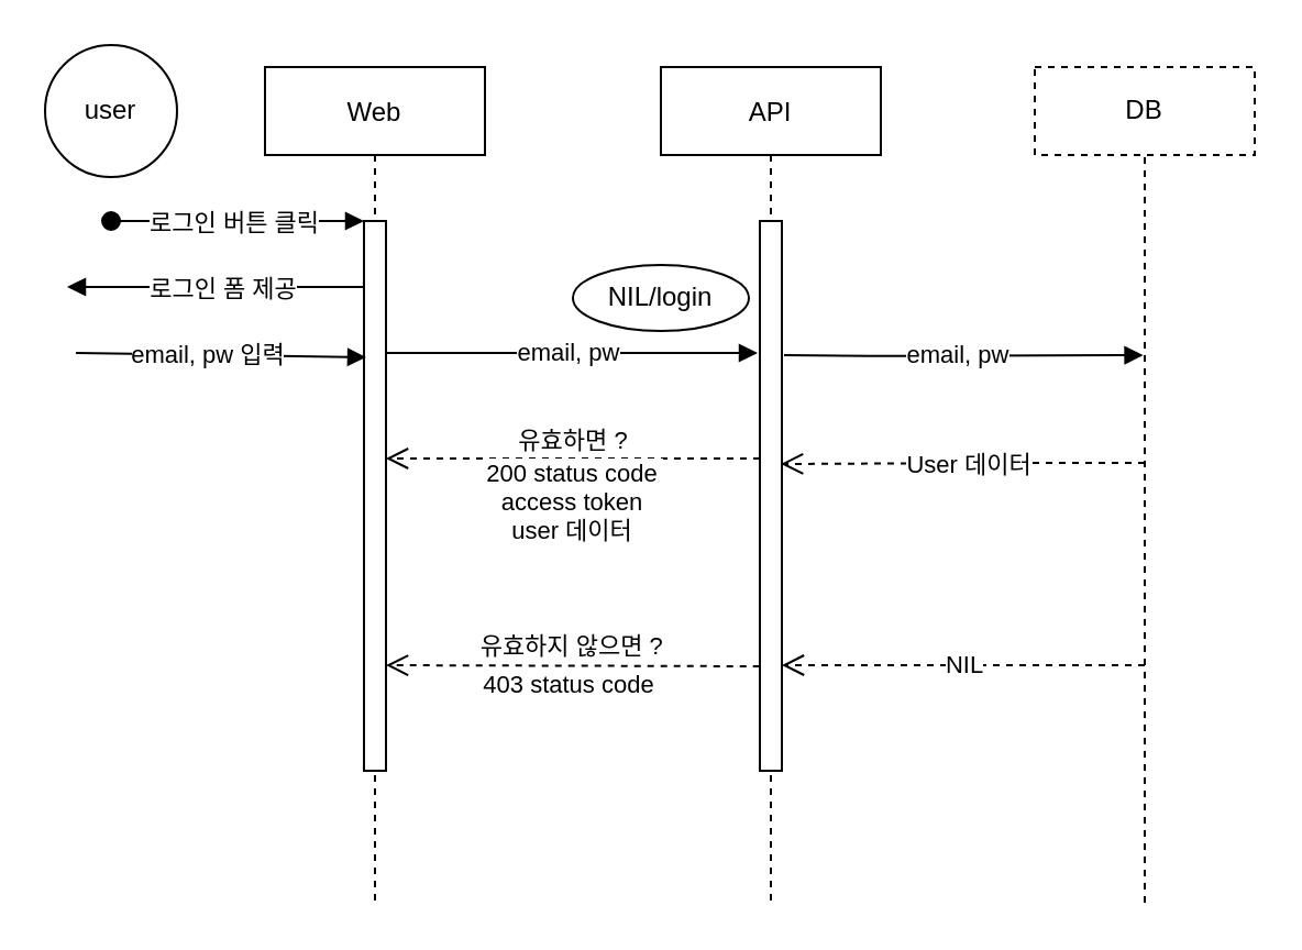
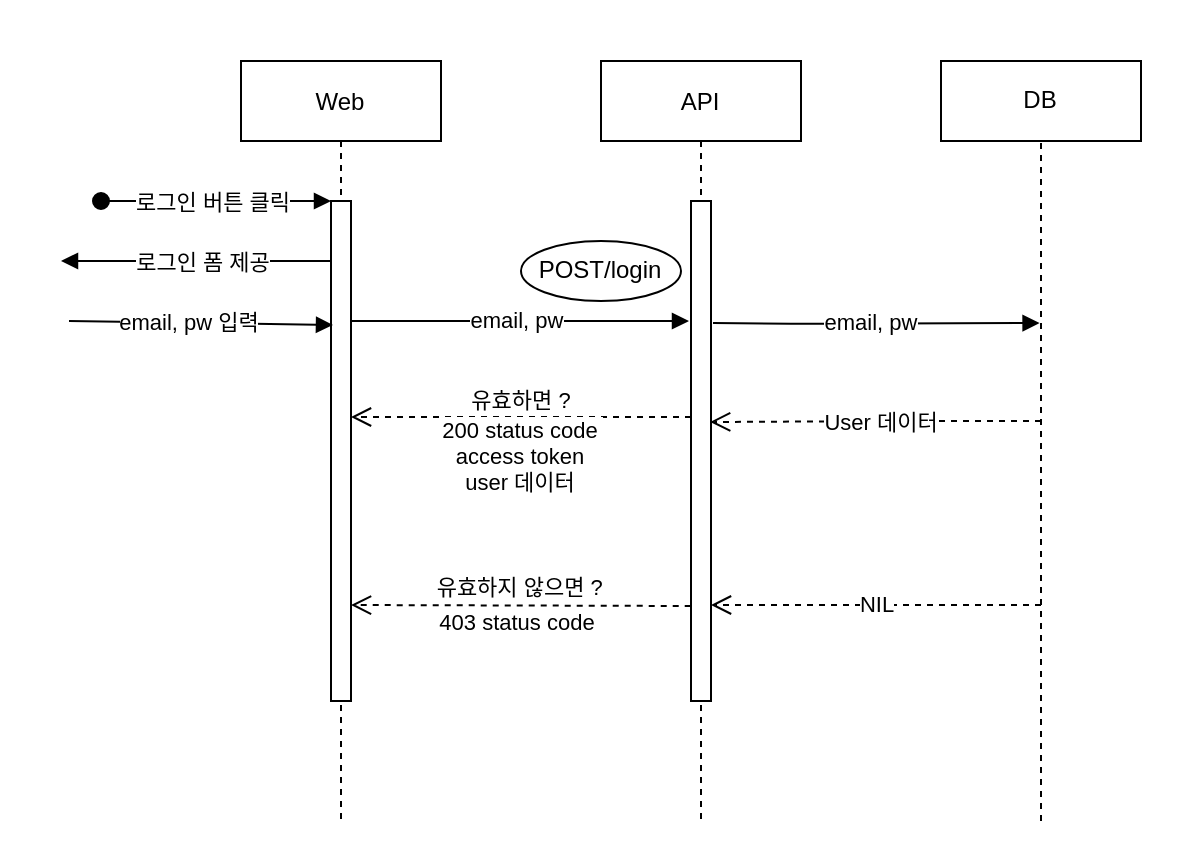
  <mxCell id="0" />
  <mxCell id="1" parent="0" />
  <mxCell id="2" value="Web" style="shape=umlLifeline;perimeter=lifelinePerimeter;container=1;collapsible=0;recursiveResize=0;rounded=0;shadow=0;strokeWidth=1;" parent="1" vertex="1"><mxGeometry x="120" y="30" width="100" height="380" as="geometry" /></mxCell>
  <mxCell id="3" value="" style="points=[];perimeter=orthogonalPerimeter;rounded=0;shadow=0;strokeWidth=1;" parent="2" vertex="1"><mxGeometry x="45" y="70" width="10" height="250" as="geometry" /></mxCell>
  <mxCell id="4" value="" style="verticalAlign=bottom;startArrow=oval;endArrow=block;startSize=8;shadow=0;strokeWidth=1;labelBackgroundColor=none;" parent="2" edge="1"><mxGeometry x="-0.167" relative="1" as="geometry"><mxPoint x="-70" y="70" as="sourcePoint" /><mxPoint x="45" y="70" as="targetPoint" /><mxPoint as="offset" /></mxGeometry></mxCell>
  <mxCell id="5" value="로그인 버튼 클릭" style="edgeLabel;html=1;align=center;verticalAlign=middle;resizable=0;points=[];" vertex="1" connectable="0" parent="4"><mxGeometry x="-0.05" y="-1" relative="1" as="geometry"><mxPoint y="-1" as="offset" /></mxGeometry></mxCell>
  <mxCell id="6" value="API" style="shape=umlLifeline;perimeter=lifelinePerimeter;container=1;collapsible=0;recursiveResize=0;rounded=0;shadow=0;strokeWidth=1;" parent="1" vertex="1"><mxGeometry x="300" y="30" width="100" height="380" as="geometry" /></mxCell>
  <mxCell id="7" value="" style="points=[];perimeter=orthogonalPerimeter;rounded=0;shadow=0;strokeWidth=1;" parent="6" vertex="1"><mxGeometry x="45" y="70" width="10" height="250" as="geometry" /></mxCell>
  <mxCell id="8" value="200 status code&#10;access token&#10;user 데이터" style="verticalAlign=bottom;endArrow=open;dashed=1;endSize=8;shadow=0;strokeWidth=1;fillColor=#009900;" parent="1" edge="1"><mxGeometry y="42" relative="1" as="geometry"><mxPoint x="175" y="208" as="targetPoint" /><mxPoint x="345" y="208" as="sourcePoint" /><Array as="points"><mxPoint x="270" y="208" /></Array><mxPoint as="offset" /></mxGeometry></mxCell>
  <mxCell id="9" value="유효하면 ?" style="edgeLabel;html=1;align=center;verticalAlign=middle;resizable=0;points=[];" vertex="1" connectable="0" parent="8"><mxGeometry x="-0.017" y="2" relative="1" as="geometry"><mxPoint x="-2" y="-11" as="offset" /></mxGeometry></mxCell>
  <mxCell id="10" value="" style="verticalAlign=bottom;endArrow=block;shadow=0;strokeWidth=1;" parent="1" edge="1"><mxGeometry relative="1" as="geometry"><mxPoint x="175" y="160" as="sourcePoint" /><mxPoint x="344" y="160" as="targetPoint" /><Array as="points"><mxPoint x="230" y="160" /></Array></mxGeometry></mxCell>
  <mxCell id="11" value="email, pw" style="edgeLabel;html=1;align=center;verticalAlign=middle;resizable=0;points=[];" vertex="1" connectable="0" parent="10"><mxGeometry x="-0.03" y="1" relative="1" as="geometry"><mxPoint as="offset" /></mxGeometry></mxCell>
  <mxCell id="12" value="유효하지 않으면 ?" style="verticalAlign=bottom;endArrow=open;dashed=1;endSize=8;exitX=-0.014;exitY=0.842;shadow=0;strokeWidth=1;exitDx=0;exitDy=0;exitPerimeter=0;" parent="1" edge="1"><mxGeometry relative="1" as="geometry"><mxPoint x="175" y="302" as="targetPoint" /><mxPoint x="344.86" y="302.5" as="sourcePoint" /></mxGeometry></mxCell>
  <mxCell id="13" value="403 status code" style="edgeLabel;html=1;align=center;verticalAlign=middle;resizable=0;points=[];" vertex="1" connectable="0" parent="12"><mxGeometry x="0.137" y="2" relative="1" as="geometry"><mxPoint x="10" y="6" as="offset" /></mxGeometry></mxCell>
- <mxCell id="14" value="user" style="ellipse;whiteSpace=wrap;html=1;aspect=fixed;" vertex="1" parent="1"><mxGeometry x="20" y="20" width="60" height="60" as="geometry" /></mxCell>
- <mxCell id="15" value="DB" style="rounded=0;whiteSpace=wrap;html=1;dashed=1;" vertex="1" parent="1"><mxGeometry x="470" y="30" width="100" height="40" as="geometry" /></mxCell>
+ <mxCell id="15" value="DB" style="rounded=0;whiteSpace=wrap;html=1;" vertex="1" parent="1"><mxGeometry x="470" y="30" width="100" height="40" as="geometry" /></mxCell>
  <mxCell id="16" value="" style="verticalAlign=bottom;endArrow=block;shadow=0;strokeWidth=1;" edge="1" parent="1"><mxGeometry relative="1" as="geometry"><mxPoint x="165" y="130" as="sourcePoint" /><mxPoint x="30" y="130" as="targetPoint" /><Array as="points" /></mxGeometry></mxCell>
  <mxCell id="17" value="로그인 폼 제공" style="edgeLabel;html=1;align=center;verticalAlign=middle;resizable=0;points=[];" vertex="1" connectable="0" parent="16"><mxGeometry x="0.188" y="2" relative="1" as="geometry"><mxPoint x="15" y="-2" as="offset" /></mxGeometry></mxCell>
  <mxCell id="18" value="" style="verticalAlign=bottom;endArrow=block;shadow=0;strokeWidth=1;" edge="1" parent="1"><mxGeometry relative="1" as="geometry"><mxPoint x="34" y="160" as="sourcePoint" /><mxPoint x="166" y="162" as="targetPoint" /></mxGeometry></mxCell>
  <mxCell id="19" value="email, pw 입력" style="edgeLabel;html=1;align=center;verticalAlign=middle;resizable=0;points=[];" vertex="1" connectable="0" parent="18"><mxGeometry x="-0.095" relative="1" as="geometry"><mxPoint as="offset" /></mxGeometry></mxCell>
- <mxCell id="20" value="NIL/login" style="ellipse;whiteSpace=wrap;html=1;" vertex="1" parent="1"><mxGeometry x="260" y="120" width="80" height="30" as="geometry" /></mxCell>
+ <mxCell id="20" value="POST/login" style="ellipse;whiteSpace=wrap;html=1;" vertex="1" parent="1"><mxGeometry x="260" y="120" width="80" height="30" as="geometry" /></mxCell>
  <mxCell id="21" value="" style="endArrow=none;dashed=1;html=1;labelBackgroundColor=none;entryX=0.5;entryY=1;entryDx=0;entryDy=0;" edge="1" parent="1" target="15"><mxGeometry width="50" height="50" relative="1" as="geometry"><mxPoint x="520" y="410" as="sourcePoint" /><mxPoint x="440" y="200" as="targetPoint" /><Array as="points"><mxPoint x="520" y="270" /><mxPoint x="520" y="190" /></Array></mxGeometry></mxCell>
  <mxCell id="22" value="" style="verticalAlign=bottom;endArrow=block;shadow=0;strokeWidth=1;entryX=-0.071;entryY=0.31;entryDx=0;entryDy=0;entryPerimeter=0;" edge="1" parent="1"><mxGeometry relative="1" as="geometry"><mxPoint x="356" y="161" as="sourcePoint" /><mxPoint x="519.29" y="161" as="targetPoint" /><Array as="points"><mxPoint x="405" y="161.4" /></Array></mxGeometry></mxCell>
  <mxCell id="23" value="email, pw" style="edgeLabel;html=1;align=center;verticalAlign=middle;resizable=0;points=[];" vertex="1" connectable="0" parent="22"><mxGeometry x="-0.03" y="1" relative="1" as="geometry"><mxPoint as="offset" /></mxGeometry></mxCell>
  <mxCell id="24" value="" style="verticalAlign=bottom;endArrow=open;dashed=1;endSize=8;shadow=0;strokeWidth=1;fillColor=#009900;entryX=0.957;entryY=0.442;entryDx=0;entryDy=0;entryPerimeter=0;" edge="1" parent="1" target="7"><mxGeometry y="42" relative="1" as="geometry"><mxPoint x="360" y="210" as="targetPoint" /><mxPoint x="520" y="210" as="sourcePoint" /><Array as="points"><mxPoint x="455" y="210" /></Array><mxPoint as="offset" /></mxGeometry></mxCell>
  <mxCell id="25" value="User 데이터" style="edgeLabel;html=1;align=center;verticalAlign=middle;resizable=0;points=[];" vertex="1" connectable="0" parent="24"><mxGeometry x="-0.015" relative="1" as="geometry"><mxPoint as="offset" /></mxGeometry></mxCell>
  <mxCell id="26" value="" style="verticalAlign=bottom;endArrow=open;dashed=1;endSize=8;shadow=0;strokeWidth=1;" edge="1" parent="1"><mxGeometry relative="1" as="geometry"><mxPoint x="355" y="302" as="targetPoint" /><mxPoint x="520" y="302" as="sourcePoint" /></mxGeometry></mxCell>
  <mxCell id="27" value="NIL" style="edgeLabel;html=1;align=center;verticalAlign=middle;resizable=0;points=[];" vertex="1" connectable="0" parent="26"><mxGeometry x="-0.089" y="3" relative="1" as="geometry"><mxPoint x="-8" y="-4" as="offset" /></mxGeometry></mxCell>
